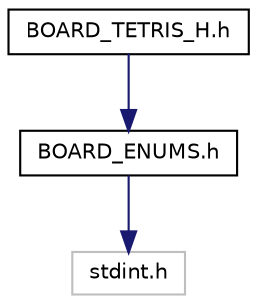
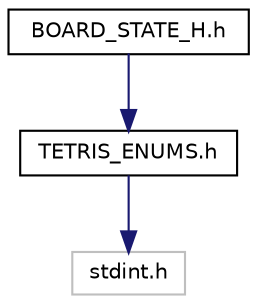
  digraph {
    node [color=black fillcolor=white fontname=Helvetica fontsize=10 shape=record style=filled]
    edge [color=midnightblue fontname=Helvetica fontsize=10 labelfontname=Helvetica labelfontsize=10 style=solid]
-   n1 [height=0.2 label="BOARD_TETRIS_H.h" width=0.4]
-   n2 [height=0.2 label="BOARD_ENUMS.h" width=0.4]
+   n1 [height=0.2 label="BOARD_STATE_H.h" width=0.4]
+   n2 [height=0.2 label="TETRIS_ENUMS.h" width=0.4]
    n3 [color=grey75 height=0.2 label="stdint.h" width=0.4]
    n1 -> n2
    n2 -> n3
  }
